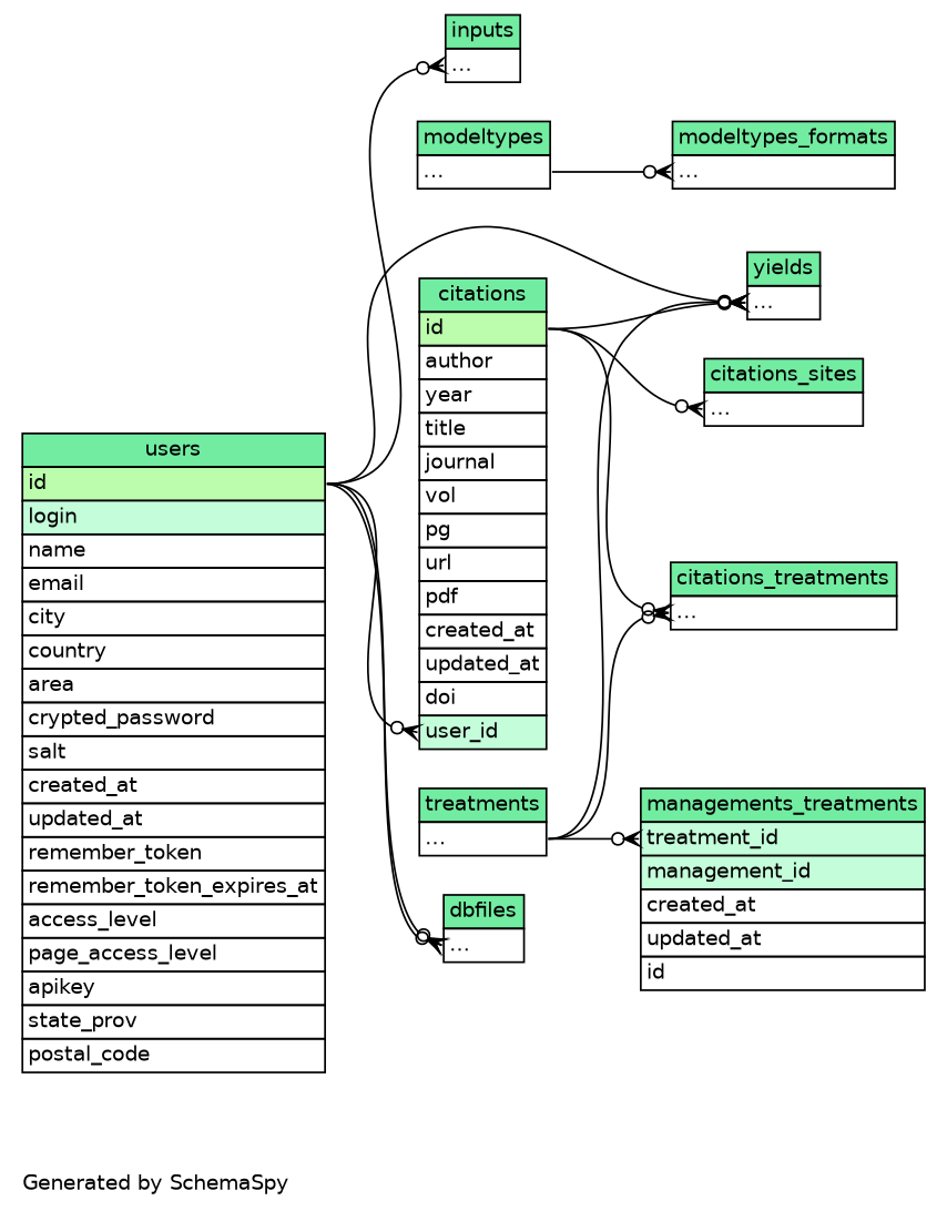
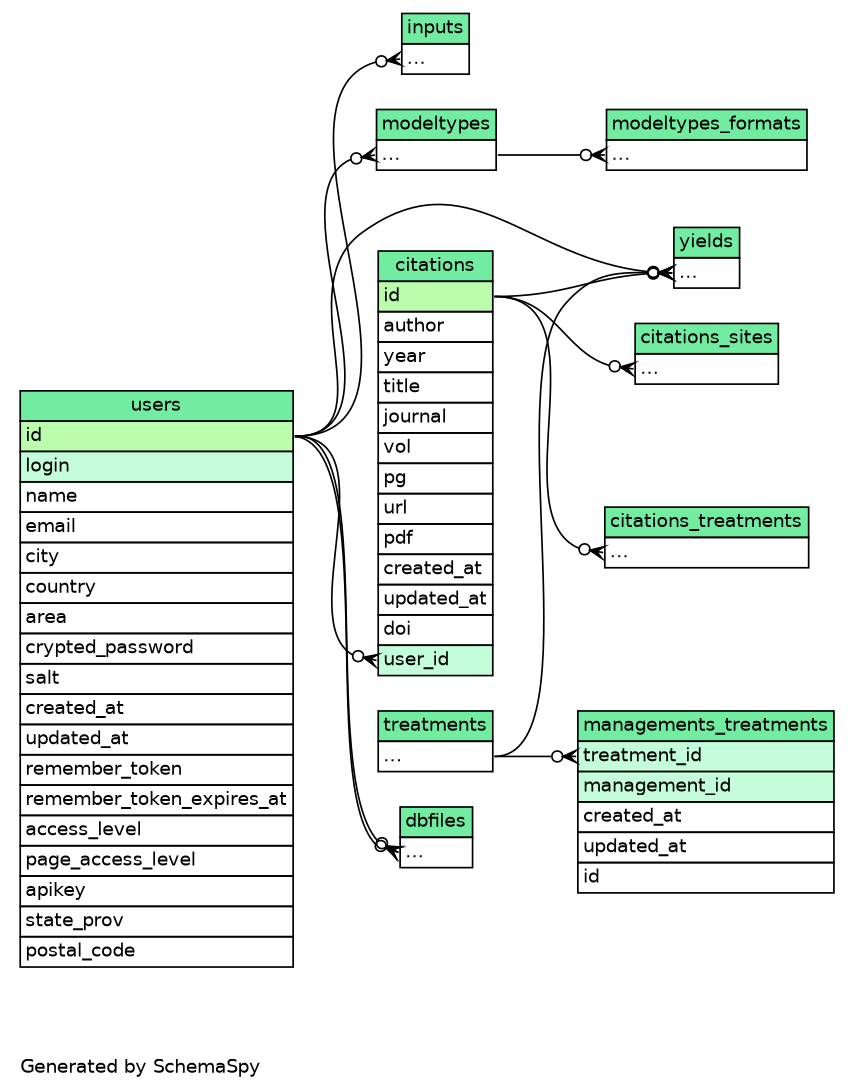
  digraph {
    bgcolor="#ffffff"
    fontname=Helvetica
    fontsize=11
    label="\nGenerated by SchemaSpy"
    labeljust=l
    nodesep=0.18
    rankdir=RL
    ranksep=0.46
    node [fontname=Helvetica fontsize=11 shape=plaintext]
    edge [arrowhead=none arrowsize=0.8 arrowtail=crowodot dir=back headport="id:e" tailport="elipses:w"]
    n1 [label=<     <TABLE BORDER="0" CELLBORDER="1" CELLSPACING="0" BGCOLOR="#FFFFFF">       <TR><TD COLSPAN="4" BGCOLOR="#72ECA1" ALIGN="CENTER">citations</TD></TR>       <TR><TD PORT="id" COLSPAN="4" BGCOLOR="#bcfdad !important" ALIGN="LEFT">id</TD></TR>       <TR><TD PORT="author" COLSPAN="4" ALIGN="LEFT">author</TD></TR>       <TR><TD PORT="year" COLSPAN="4" ALIGN="LEFT">year</TD></TR>       <TR><TD PORT="title" COLSPAN="4" ALIGN="LEFT">title</TD></TR>       <TR><TD PORT="journal" COLSPAN="4" ALIGN="LEFT">journal</TD></TR>       <TR><TD PORT="vol" COLSPAN="4" ALIGN="LEFT">vol</TD></TR>       <TR><TD PORT="pg" COLSPAN="4" ALIGN="LEFT">pg</TD></TR>       <TR><TD PORT="url" COLSPAN="4" ALIGN="LEFT">url</TD></TR>       <TR><TD PORT="pdf" COLSPAN="4" ALIGN="LEFT">pdf</TD></TR>       <TR><TD PORT="created_at" COLSPAN="4" ALIGN="LEFT">created_at</TD></TR>       <TR><TD PORT="updated_at" COLSPAN="4" ALIGN="LEFT">updated_at</TD></TR>       <TR><TD PORT="doi" COLSPAN="4" ALIGN="LEFT">doi</TD></TR>       <TR><TD PORT="user_id" COLSPAN="4" BGCOLOR="#c4fdda !important" ALIGN="LEFT">user_id</TD></TR>     </TABLE>>]
    n2 [label=<     <TABLE BORDER="0" CELLBORDER="1" CELLSPACING="0" BGCOLOR="#FFFFFF">       <TR><TD COLSPAN="4" BGCOLOR="#72ECA1" ALIGN="CENTER">users</TD></TR>       <TR><TD PORT="id" COLSPAN="4" BGCOLOR="#bcfdad !important" ALIGN="LEFT">id</TD></TR>       <TR><TD PORT="login" COLSPAN="4" BGCOLOR="#c4fdda !important" ALIGN="LEFT">login</TD></TR>       <TR><TD PORT="name" COLSPAN="4" ALIGN="LEFT">name</TD></TR>       <TR><TD PORT="email" COLSPAN="4" ALIGN="LEFT">email</TD></TR>       <TR><TD PORT="city" COLSPAN="4" ALIGN="LEFT">city</TD></TR>       <TR><TD PORT="country" COLSPAN="4" ALIGN="LEFT">country</TD></TR>       <TR><TD PORT="area" COLSPAN="4" ALIGN="LEFT">area</TD></TR>       <TR><TD PORT="crypted_password" COLSPAN="4" ALIGN="LEFT">crypted_password</TD></TR>       <TR><TD PORT="salt" COLSPAN="4" ALIGN="LEFT">salt</TD></TR>       <TR><TD PORT="created_at" COLSPAN="4" ALIGN="LEFT">created_at</TD></TR>       <TR><TD PORT="updated_at" COLSPAN="4" ALIGN="LEFT">updated_at</TD></TR>       <TR><TD PORT="remember_token" COLSPAN="4" ALIGN="LEFT">remember_token</TD></TR>       <TR><TD PORT="remember_token_expires_at" COLSPAN="4" ALIGN="LEFT">remember_token_expires_at</TD></TR>       <TR><TD PORT="access_level" COLSPAN="4" ALIGN="LEFT">access_level</TD></TR>       <TR><TD PORT="page_access_level" COLSPAN="4" ALIGN="LEFT">page_access_level</TD></TR>       <TR><TD PORT="apikey" COLSPAN="4" ALIGN="LEFT">apikey</TD></TR>       <TR><TD PORT="state_prov" COLSPAN="4" ALIGN="LEFT">state_prov</TD></TR>       <TR><TD PORT="postal_code" COLSPAN="4" ALIGN="LEFT">postal_code</TD></TR>     </TABLE>>]
    n3 [label=<     <TABLE BORDER="0" CELLBORDER="1" CELLSPACING="0" BGCOLOR="#FFFFFF">       <TR><TD COLSPAN="4" BGCOLOR="#72ECA1" ALIGN="CENTER">citations_sites</TD></TR>       <TR><TD PORT="elipses" COLSPAN="4" ALIGN="LEFT">...</TD></TR>     </TABLE>>]
    n4 [label=<     <TABLE BORDER="0" CELLBORDER="1" CELLSPACING="0" BGCOLOR="#FFFFFF">       <TR><TD COLSPAN="4" BGCOLOR="#72ECA1" ALIGN="CENTER">citations_treatments</TD></TR>       <TR><TD PORT="elipses" COLSPAN="4" ALIGN="LEFT">...</TD></TR>     </TABLE>>]
    n5 [label=<     <TABLE BORDER="0" CELLBORDER="1" CELLSPACING="0" BGCOLOR="#FFFFFF">       <TR><TD COLSPAN="4" BGCOLOR="#72ECA1" ALIGN="CENTER">treatments</TD></TR>       <TR><TD PORT="elipses" COLSPAN="4" ALIGN="LEFT">...</TD></TR>     </TABLE>>]
    n6 [label=<     <TABLE BORDER="0" CELLBORDER="1" CELLSPACING="0" BGCOLOR="#FFFFFF">       <TR><TD COLSPAN="4" BGCOLOR="#72ECA1" ALIGN="CENTER">dbfiles</TD></TR>       <TR><TD PORT="elipses" COLSPAN="4" ALIGN="LEFT">...</TD></TR>     </TABLE>>]
    n7 [label=<     <TABLE BORDER="0" CELLBORDER="1" CELLSPACING="0" BGCOLOR="#FFFFFF">       <TR><TD COLSPAN="4" BGCOLOR="#72ECA1" ALIGN="CENTER">inputs</TD></TR>       <TR><TD PORT="elipses" COLSPAN="4" ALIGN="LEFT">...</TD></TR>     </TABLE>>]
    n8 [label=<     <TABLE BORDER="0" CELLBORDER="1" CELLSPACING="0" BGCOLOR="#FFFFFF">       <TR><TD COLSPAN="4" BGCOLOR="#72ECA1" ALIGN="CENTER">managements_treatments</TD></TR>       <TR><TD PORT="treatment_id" COLSPAN="4" BGCOLOR="#c4fdda !important" ALIGN="LEFT">treatment_id</TD></TR>       <TR><TD PORT="management_id" COLSPAN="4" BGCOLOR="#c4fdda !important" ALIGN="LEFT">management_id</TD></TR>       <TR><TD PORT="created_at" COLSPAN="4" ALIGN="LEFT">created_at</TD></TR>       <TR><TD PORT="updated_at" COLSPAN="4" ALIGN="LEFT">updated_at</TD></TR>       <TR><TD PORT="id" COLSPAN="4" ALIGN="LEFT">id</TD></TR>     </TABLE>>]
    n9 [label=<     <TABLE BORDER="0" CELLBORDER="1" CELLSPACING="0" BGCOLOR="#FFFFFF">       <TR><TD COLSPAN="4" BGCOLOR="#72ECA1" ALIGN="CENTER">modeltypes</TD></TR>       <TR><TD PORT="elipses" COLSPAN="4" ALIGN="LEFT">...</TD></TR>     </TABLE>>]
    n10 [label=<     <TABLE BORDER="0" CELLBORDER="1" CELLSPACING="0" BGCOLOR="#FFFFFF">       <TR><TD COLSPAN="4" BGCOLOR="#72ECA1" ALIGN="CENTER">modeltypes_formats</TD></TR>       <TR><TD PORT="elipses" COLSPAN="4" ALIGN="LEFT">...</TD></TR>     </TABLE>>]
    n11 [label=<     <TABLE BORDER="0" CELLBORDER="1" CELLSPACING="0" BGCOLOR="#FFFFFF">       <TR><TD COLSPAN="4" BGCOLOR="#72ECA1" ALIGN="CENTER">yields</TD></TR>       <TR><TD PORT="elipses" COLSPAN="4" ALIGN="LEFT">...</TD></TR>     </TABLE>>]
    n1 -> n2 [tailport="user_id:w"]
    n3 -> n1
    n4 -> n1
-   n4 -> n5 [headport="elipses:e"]
    n6 -> n2
    n6 -> n2
    n7 -> n2
    n8 -> n5 [headport="elipses:e" tailport="treatment_id:w"]
+   n9 -> n2
    n10 -> n9 [headport="elipses:e"]
    n11 -> n1
    n11 -> n2
    n11 -> n5 [headport="elipses:e"]
  }
